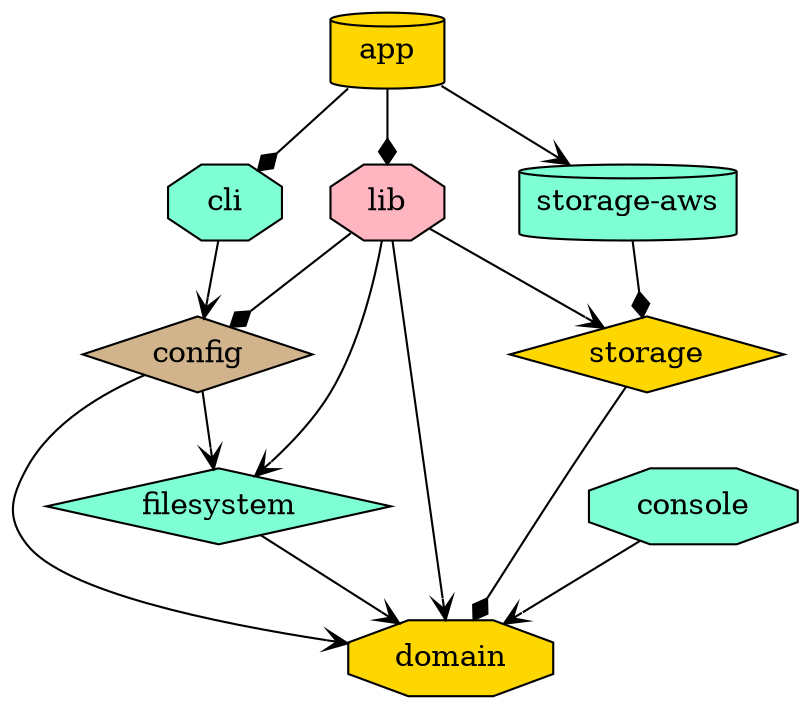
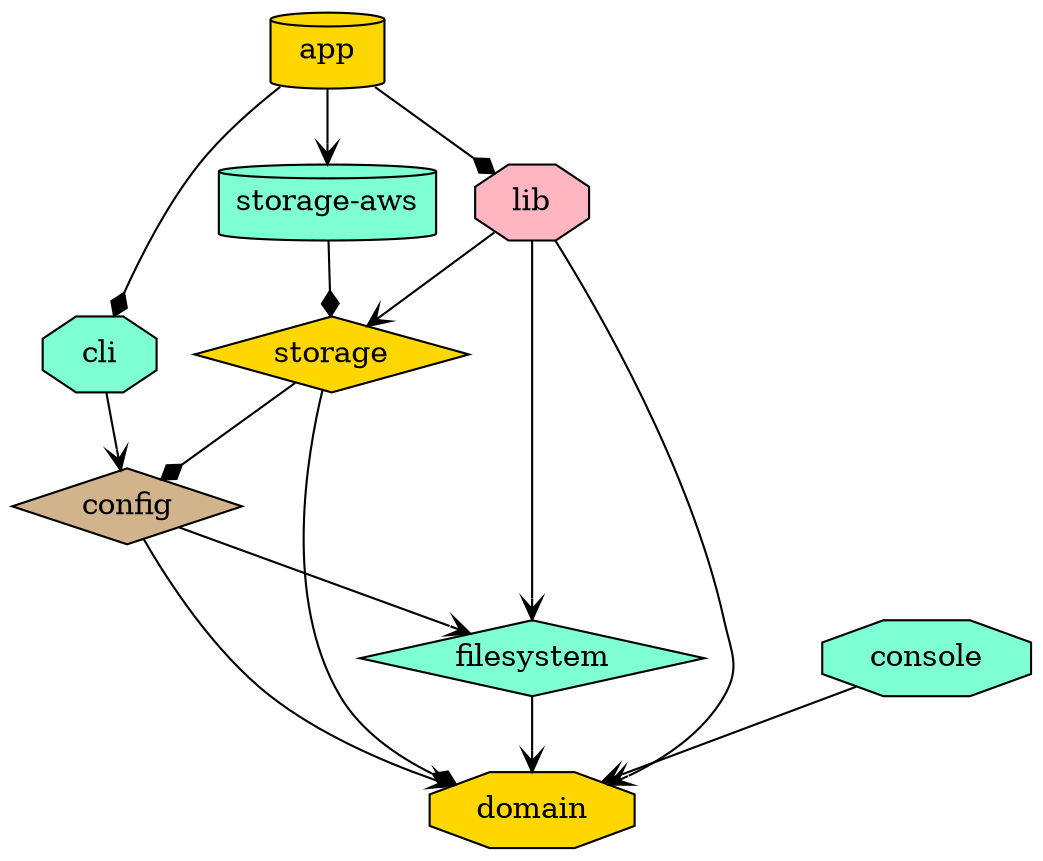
  digraph {
    node [fillcolor=aquamarine shape=octagon style=filled]
    edge [arrowhead=vee]
    app [fillcolor=gold shape=cylinder]
    cli
    lib [fillcolor=lightpink]
    "storage-aws" [shape=cylinder]
    config [fillcolor=tan shape=diamond]
    storage [fillcolor=gold shape=diamond]
    filesystem [shape=diamond]
    domain [fillcolor=gold]
    console
    app -> cli [arrowhead=diamond]
    app -> lib [arrowhead=diamond]
    app -> "storage-aws"
    cli -> config
-   lib -> config [arrowhead=diamond]
+   storage -> config [arrowhead=diamond]
    lib -> storage
    lib -> filesystem
    lib -> domain
    "storage-aws" -> storage [arrowhead=diamond]
    config -> filesystem
    config -> domain
    storage -> domain [arrowhead=diamond]
    filesystem -> domain
    console -> domain
  }
